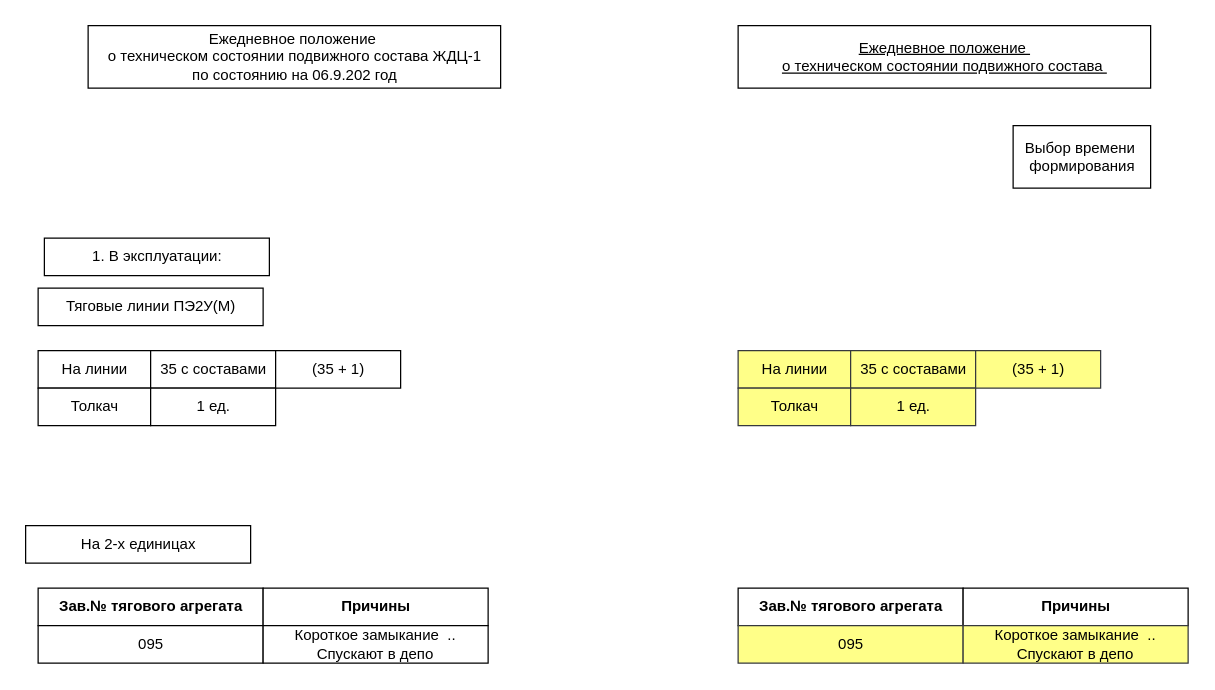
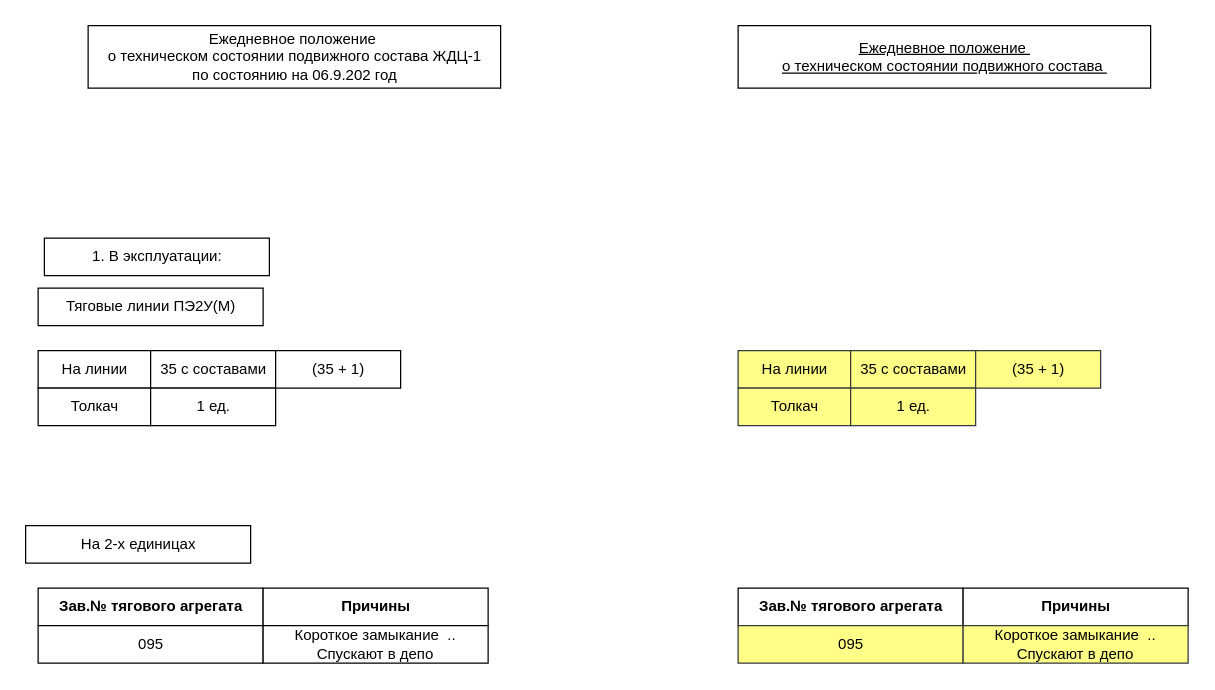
  <mxCell id="0" />
  <mxCell id="1" parent="0" />
  <mxCell id="2" value="Ежедневное положение&amp;nbsp;&lt;br&gt;о техническом состоянии подвижного состава ЖДЦ-1&lt;br&gt;по состоянию на 06.9.202 год" style="html=1;" vertex="1" parent="1"><mxGeometry x="70" y="20" width="330" height="50" as="geometry" /></mxCell>
  <mxCell id="3" value="Ежедневное положение&amp;nbsp;&lt;br&gt;о техническом состоянии подвижного состава&amp;nbsp;" style="html=1;fontStyle=4" vertex="1" parent="1"><mxGeometry x="590" y="20" width="330" height="50" as="geometry" /></mxCell>
- <mxCell id="4" value="Выбор времени&amp;nbsp;&lt;br&gt;формирования" style="html=1;" vertex="1" parent="1"><mxGeometry x="810" y="100" width="110" height="50" as="geometry" /></mxCell>
  <mxCell id="5" value="1. В эксплуатации:" style="html=1;" vertex="1" parent="1"><mxGeometry x="35" y="190" width="180" height="30" as="geometry" /></mxCell>
  <mxCell id="6" value="Тяговые линии ПЭ2У(М)" style="html=1;" vertex="1" parent="1"><mxGeometry x="30" y="230" width="180" height="30" as="geometry" /></mxCell>
  <mxCell id="7" value="На линии" style="html=1;" vertex="1" parent="1"><mxGeometry x="30" y="280" width="90" height="30" as="geometry" /></mxCell>
  <mxCell id="8" value="35 с составами" style="html=1;" vertex="1" parent="1"><mxGeometry x="120" y="280" width="100" height="30" as="geometry" /></mxCell>
  <mxCell id="9" value="Толкач" style="html=1;" vertex="1" parent="1"><mxGeometry x="30" y="310" width="90" height="30" as="geometry" /></mxCell>
  <mxCell id="10" value="1 ед." style="html=1;" vertex="1" parent="1"><mxGeometry x="120" y="310" width="100" height="30" as="geometry" /></mxCell>
  <mxCell id="11" value="(35 + 1)" style="html=1;" vertex="1" parent="1"><mxGeometry x="220" y="280" width="100" height="30" as="geometry" /></mxCell>
  <mxCell id="12" value="На линии" style="html=1;fillColor=#ffff88;strokeColor=#36393d;" vertex="1" parent="1"><mxGeometry x="590" y="280" width="90" height="30" as="geometry" /></mxCell>
  <mxCell id="13" value="35 с составами" style="html=1;fillColor=#ffff88;strokeColor=#36393d;" vertex="1" parent="1"><mxGeometry x="680" y="280" width="100" height="30" as="geometry" /></mxCell>
  <mxCell id="14" value="Толкач" style="html=1;fillColor=#ffff88;strokeColor=#36393d;" vertex="1" parent="1"><mxGeometry x="590" y="310" width="90" height="30" as="geometry" /></mxCell>
  <mxCell id="15" value="1 ед." style="html=1;fillColor=#ffff88;strokeColor=#36393d;" vertex="1" parent="1"><mxGeometry x="680" y="310" width="100" height="30" as="geometry" /></mxCell>
  <mxCell id="16" value="(35 + 1)" style="html=1;fillColor=#ffff88;strokeColor=#36393d;" vertex="1" parent="1"><mxGeometry x="780" y="280" width="100" height="30" as="geometry" /></mxCell>
  <mxCell id="17" value="На 2-х единицах" style="html=1;" vertex="1" parent="1"><mxGeometry x="20" y="420" width="180" height="30" as="geometry" /></mxCell>
  <mxCell id="18" value="Зав.№ тягового агрегата" style="html=1;fontStyle=1" vertex="1" parent="1"><mxGeometry x="30" y="470" width="180" height="30" as="geometry" /></mxCell>
  <mxCell id="19" value="Причины" style="html=1;fontStyle=1" vertex="1" parent="1"><mxGeometry x="210" y="470" width="180" height="30" as="geometry" /></mxCell>
  <mxCell id="20" value="095" style="html=1;" vertex="1" parent="1"><mxGeometry x="30" y="500" width="180" height="30" as="geometry" /></mxCell>
  <mxCell id="21" value="Короткое замыкание&amp;nbsp; .. Спускают в депо" style="html=1;whiteSpace=wrap;" vertex="1" parent="1"><mxGeometry x="210" y="500" width="180" height="30" as="geometry" /></mxCell>
  <mxCell id="22" value="Зав.№ тягового агрегата" style="html=1;fontStyle=1" vertex="1" parent="1"><mxGeometry x="590" y="470" width="180" height="30" as="geometry" /></mxCell>
  <mxCell id="23" value="Причины" style="html=1;fontStyle=1" vertex="1" parent="1"><mxGeometry x="770" y="470" width="180" height="30" as="geometry" /></mxCell>
  <mxCell id="24" value="095" style="html=1;fillColor=#ffff88;strokeColor=#36393d;" vertex="1" parent="1"><mxGeometry x="590" y="500" width="180" height="30" as="geometry" /></mxCell>
  <mxCell id="25" value="Короткое замыкание&amp;nbsp; .. Спускают в депо" style="html=1;whiteSpace=wrap;fillColor=#ffff88;strokeColor=#36393d;" vertex="1" parent="1"><mxGeometry x="770" y="500" width="180" height="30" as="geometry" /></mxCell>
